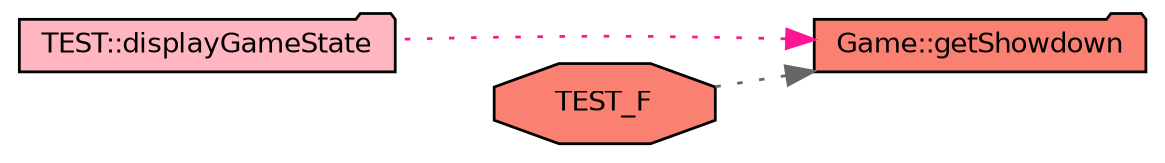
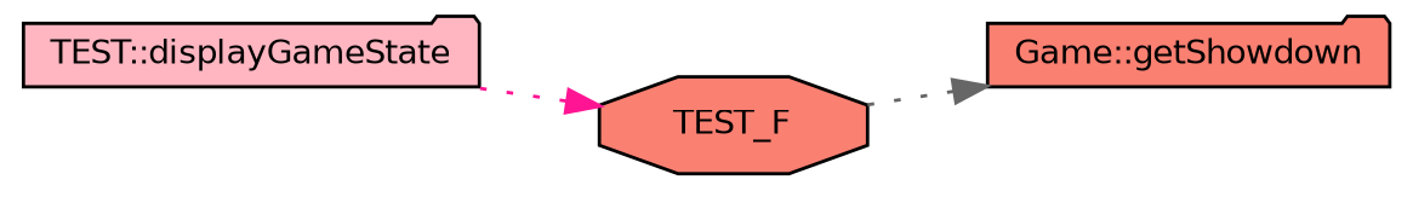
  digraph {
    rankdir=RL
    node [color=black fillcolor=salmon fontname=Helvetica fontsize=10 shape=folder style=filled]
    edge [dir=back fontname=Helvetica fontsize=10 labelfontname=Helvetica labelfontsize=10 style=dotted]
    n1 [fontcolor=black height=0.2 label="Game::getShowdown" width=0.4]
    n2 [fillcolor=lightpink height=0.2 label="TEST::displayGameState" width=0.4]
    n3 [height=0.2 label=TEST_F shape=octagon width=0.4]
-   n1 -> n2 [color=deeppink]
+   n3 -> n2 [color=deeppink]
    n1 -> n3 [color=gray40]
  }
